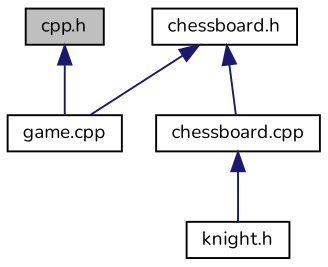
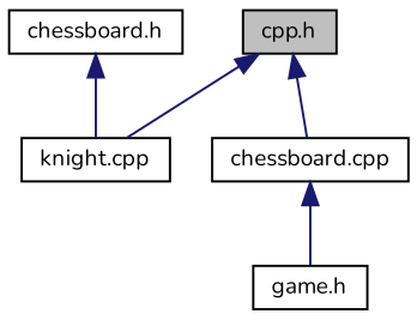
  digraph {
    fontname=Nunito
    node [color=black fillcolor=white fontname=Nunito fontsize=10 shape=record style=filled]
    edge [color=midnightblue dir=back fontname=Nunito fontsize=10 labelfontname=Helvetica labelfontsize=10 style=solid]
    n1 [fillcolor=grey75 fontcolor=black height=0.2 label="cpp.h" width=0.4]
-   n2 [height=0.2 label="game.cpp" width=0.4]
+   n2 [height=0.2 label="knight.cpp" width=0.4]
    n3 [height=0.2 label="chessboard.h" width=0.4]
    n4 [height=0.2 label="chessboard.cpp" width=0.4]
-   n5 [height=0.2 label="knight.h" width=0.4]
+   n5 [height=0.2 label="game.h" width=0.4]
    n1 -> n2
    n3 -> n2
-   n3 -> n4
+   n1 -> n4
    n4 -> n5
  }
